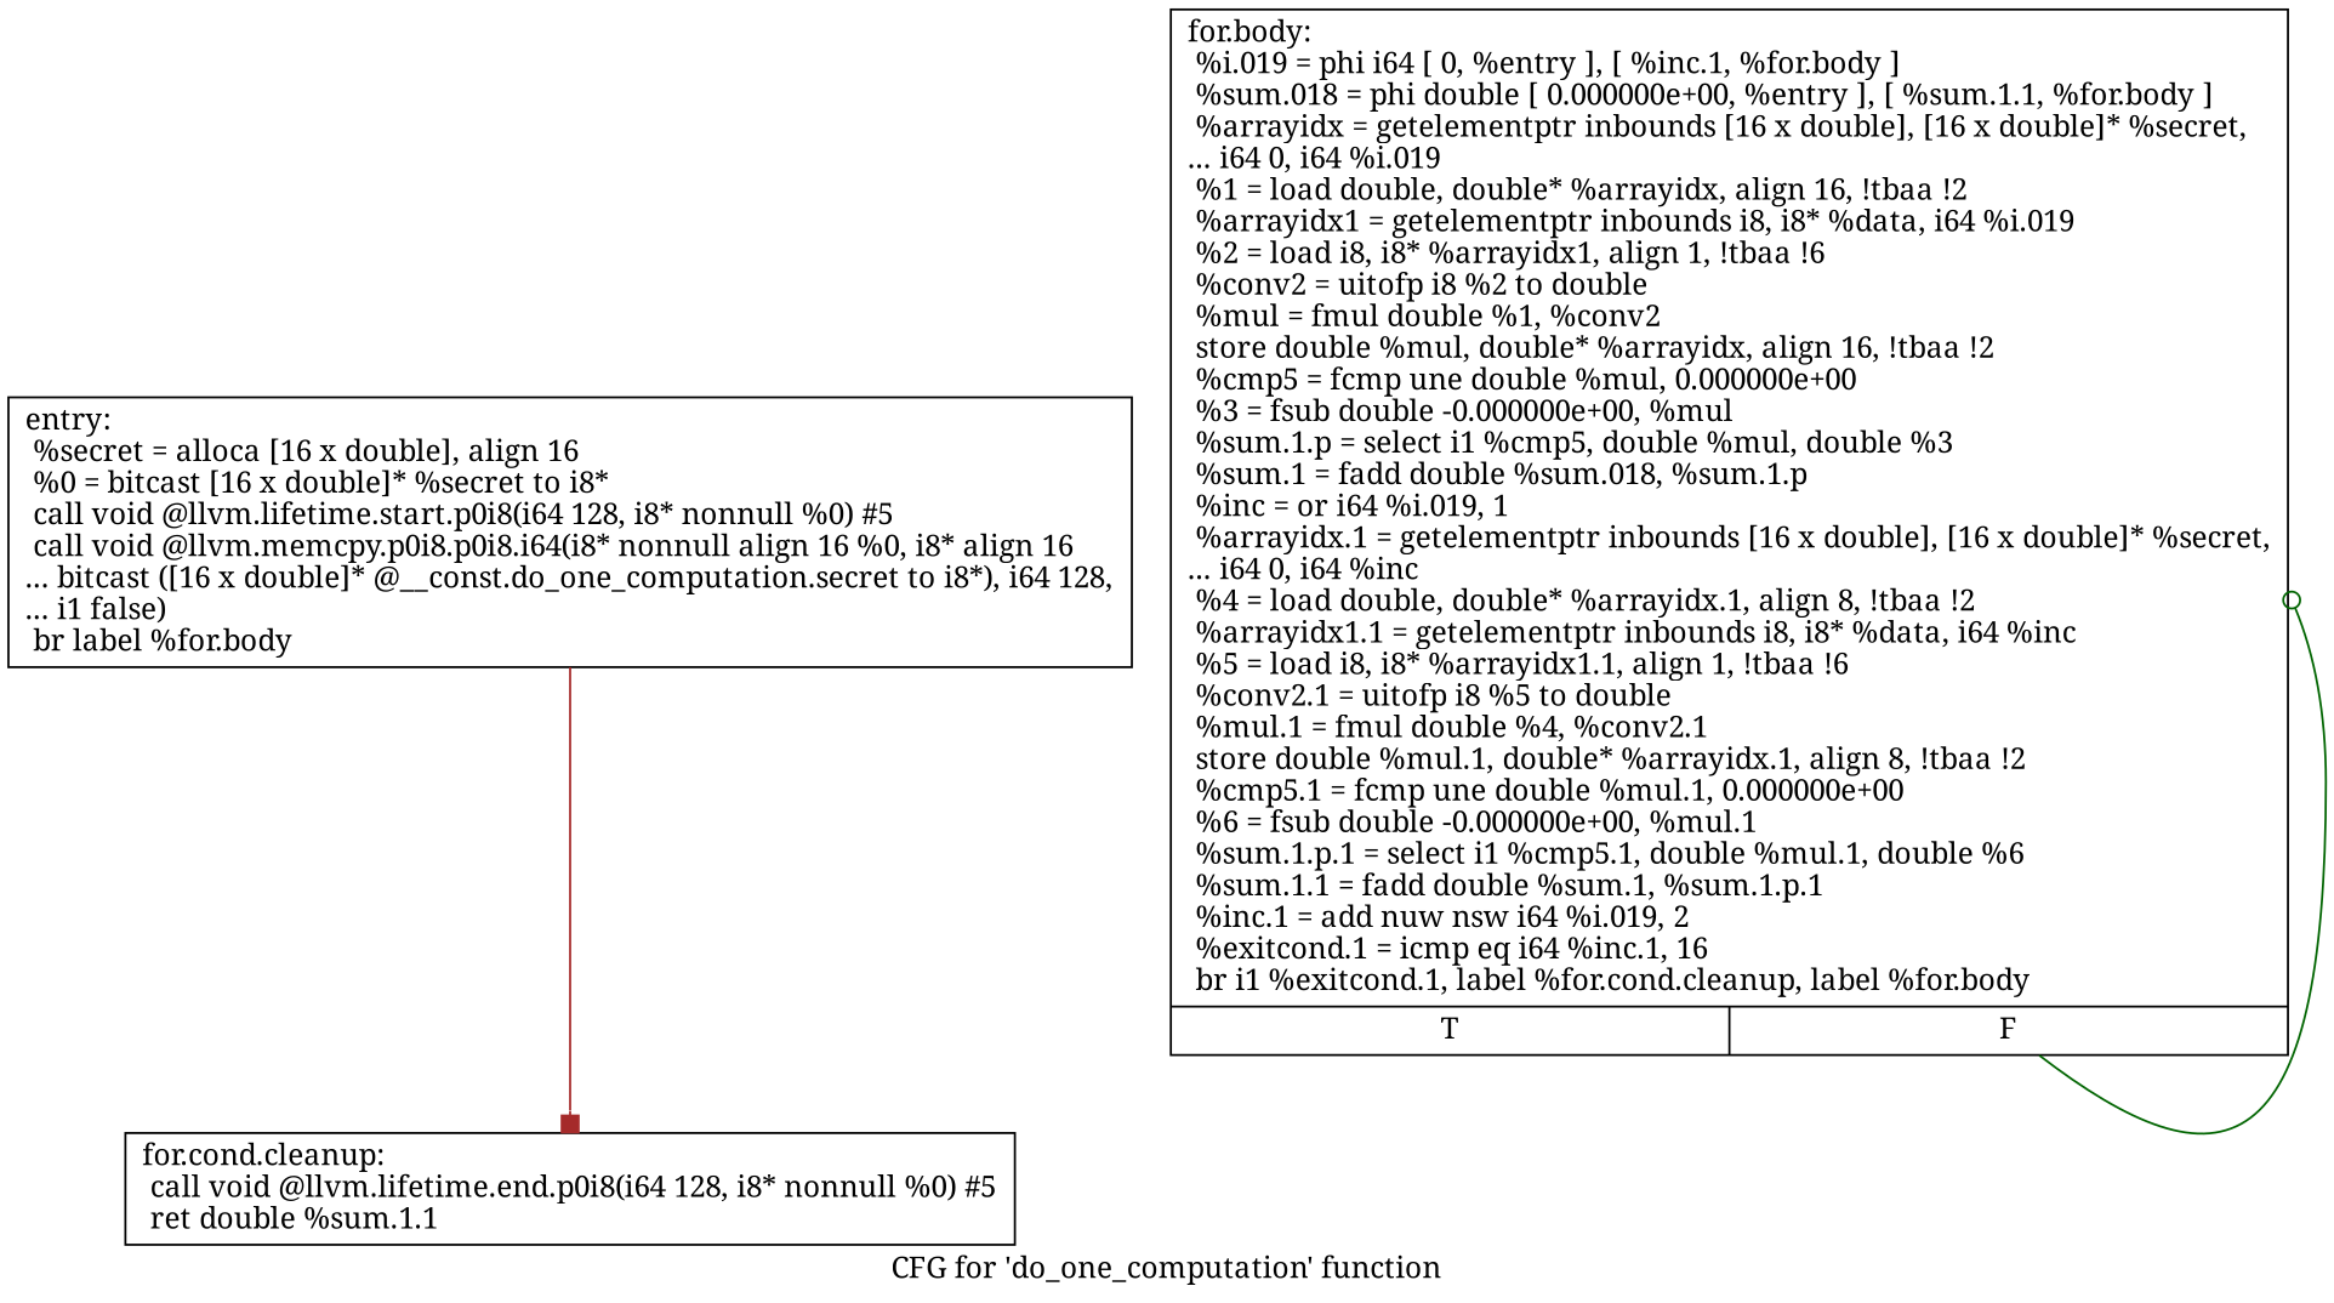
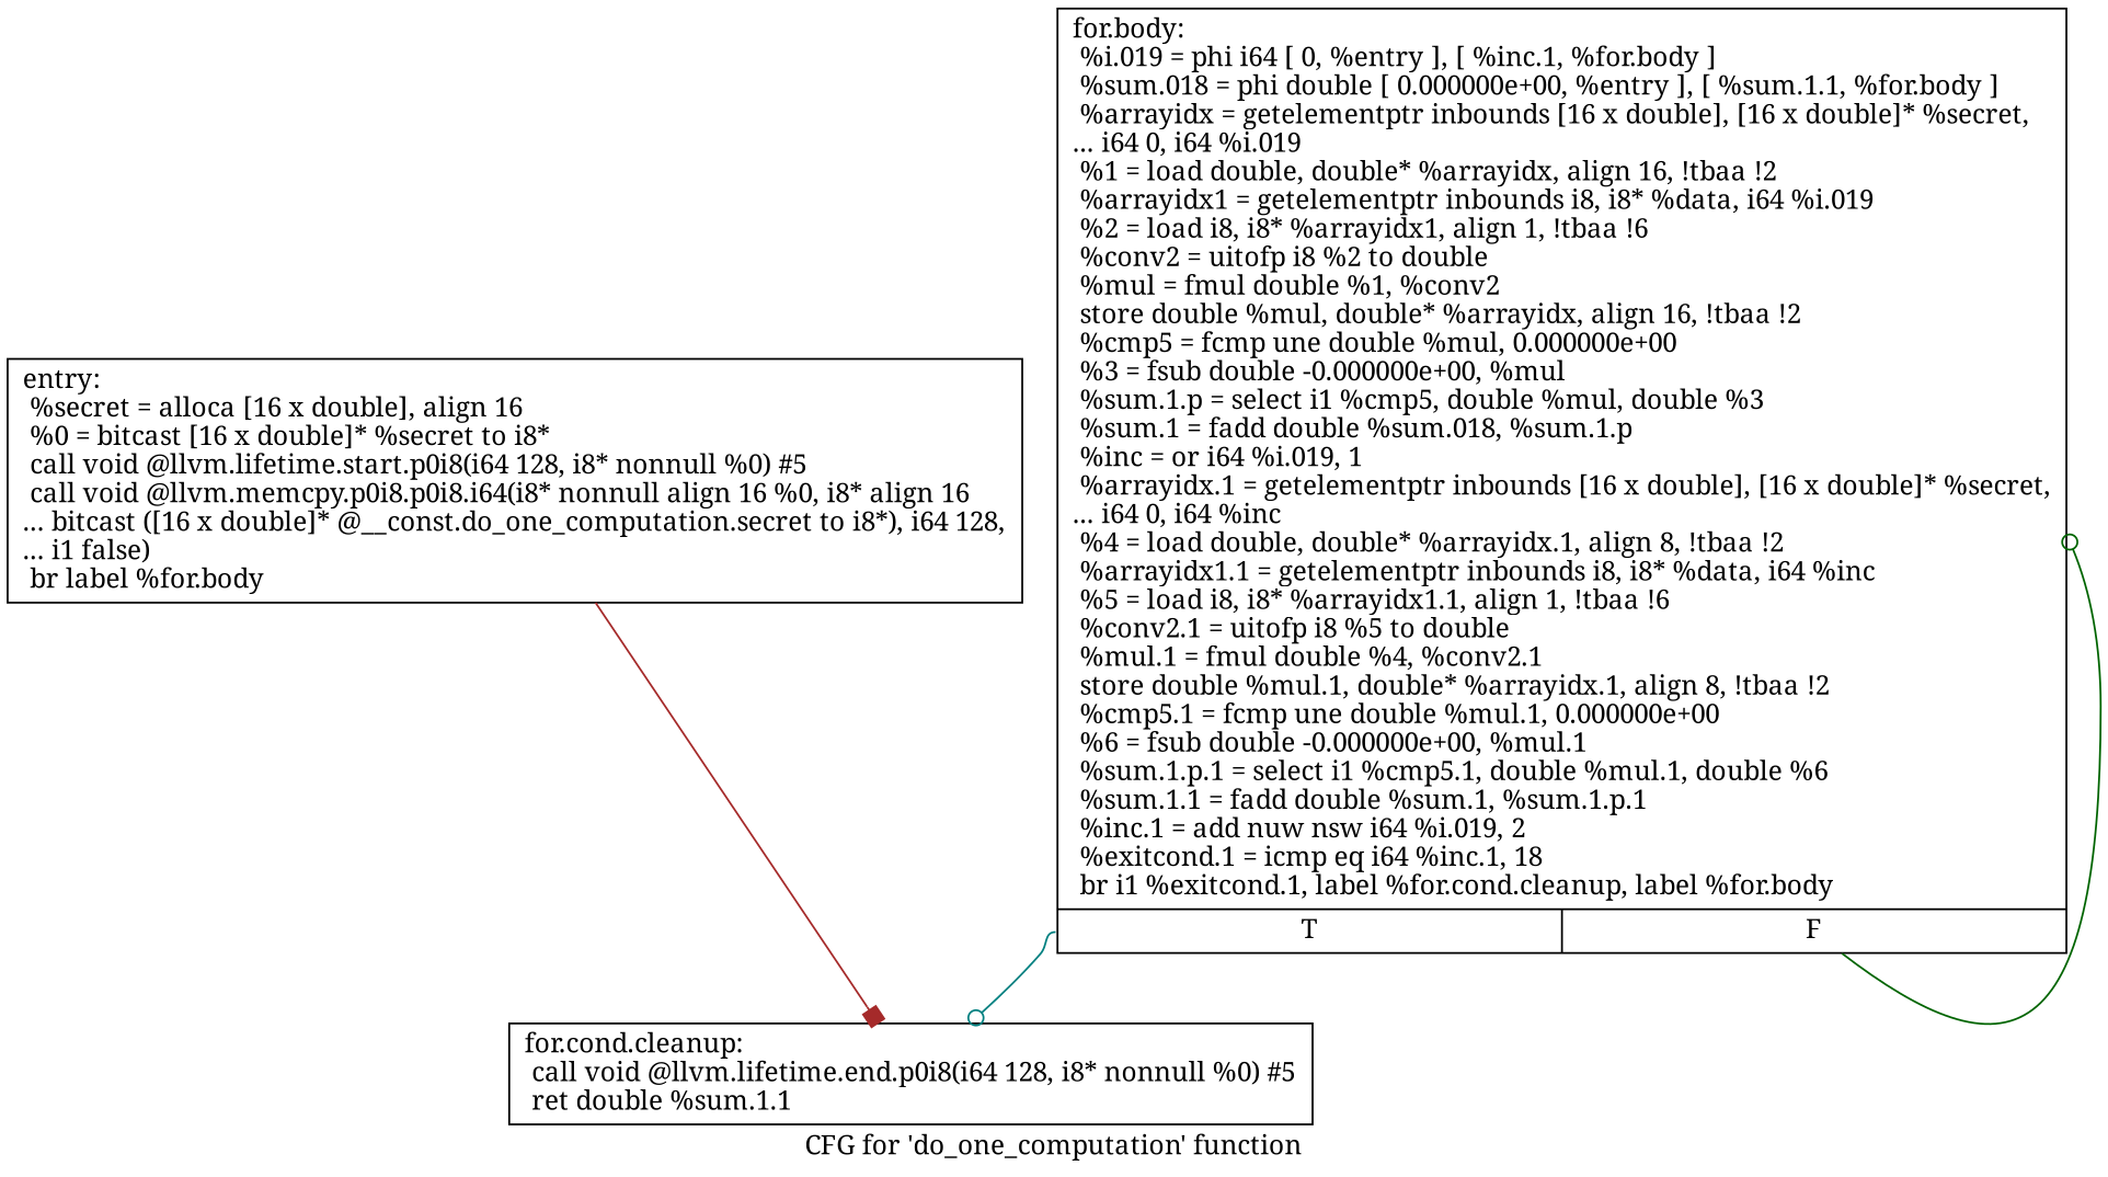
  digraph {
    fontname="Noto Serif"
    label="CFG for 'do_one_computation' function"
    node [fontname="Noto Serif" shape=record]
    edge [arrowhead=odot fontname="Noto Serif"]
    n1 [label="{entry:\l  %secret = alloca [16 x double], align 16\l  %0 = bitcast [16 x double]* %secret to i8*\l  call void @llvm.lifetime.start.p0i8(i64 128, i8* nonnull %0) #5\l  call void @llvm.memcpy.p0i8.p0i8.i64(i8* nonnull align 16 %0, i8* align 16\l... bitcast ([16 x double]* @__const.do_one_computation.secret to i8*), i64 128,\l... i1 false)\l  br label %for.body\l}"]
    n2 [label="{for.cond.cleanup:                                 \l  call void @llvm.lifetime.end.p0i8(i64 128, i8* nonnull %0) #5\l  ret double %sum.1.1\l}"]
-   n3 [label="{for.body:                                         \l  %i.019 = phi i64 [ 0, %entry ], [ %inc.1, %for.body ]\l  %sum.018 = phi double [ 0.000000e+00, %entry ], [ %sum.1.1, %for.body ]\l  %arrayidx = getelementptr inbounds [16 x double], [16 x double]* %secret,\l... i64 0, i64 %i.019\l  %1 = load double, double* %arrayidx, align 16, !tbaa !2\l  %arrayidx1 = getelementptr inbounds i8, i8* %data, i64 %i.019\l  %2 = load i8, i8* %arrayidx1, align 1, !tbaa !6\l  %conv2 = uitofp i8 %2 to double\l  %mul = fmul double %1, %conv2\l  store double %mul, double* %arrayidx, align 16, !tbaa !2\l  %cmp5 = fcmp une double %mul, 0.000000e+00\l  %3 = fsub double -0.000000e+00, %mul\l  %sum.1.p = select i1 %cmp5, double %mul, double %3\l  %sum.1 = fadd double %sum.018, %sum.1.p\l  %inc = or i64 %i.019, 1\l  %arrayidx.1 = getelementptr inbounds [16 x double], [16 x double]* %secret,\l... i64 0, i64 %inc\l  %4 = load double, double* %arrayidx.1, align 8, !tbaa !2\l  %arrayidx1.1 = getelementptr inbounds i8, i8* %data, i64 %inc\l  %5 = load i8, i8* %arrayidx1.1, align 1, !tbaa !6\l  %conv2.1 = uitofp i8 %5 to double\l  %mul.1 = fmul double %4, %conv2.1\l  store double %mul.1, double* %arrayidx.1, align 8, !tbaa !2\l  %cmp5.1 = fcmp une double %mul.1, 0.000000e+00\l  %6 = fsub double -0.000000e+00, %mul.1\l  %sum.1.p.1 = select i1 %cmp5.1, double %mul.1, double %6\l  %sum.1.1 = fadd double %sum.1, %sum.1.p.1\l  %inc.1 = add nuw nsw i64 %i.019, 2\l  %exitcond.1 = icmp eq i64 %inc.1, 16\l  br i1 %exitcond.1, label %for.cond.cleanup, label %for.body\l|{<s0>T|<s1>F}}"]
+   n3 [label="{for.body:                                         \l  %i.019 = phi i64 [ 0, %entry ], [ %inc.1, %for.body ]\l  %sum.018 = phi double [ 0.000000e+00, %entry ], [ %sum.1.1, %for.body ]\l  %arrayidx = getelementptr inbounds [16 x double], [16 x double]* %secret,\l... i64 0, i64 %i.019\l  %1 = load double, double* %arrayidx, align 16, !tbaa !2\l  %arrayidx1 = getelementptr inbounds i8, i8* %data, i64 %i.019\l  %2 = load i8, i8* %arrayidx1, align 1, !tbaa !6\l  %conv2 = uitofp i8 %2 to double\l  %mul = fmul double %1, %conv2\l  store double %mul, double* %arrayidx, align 16, !tbaa !2\l  %cmp5 = fcmp une double %mul, 0.000000e+00\l  %3 = fsub double -0.000000e+00, %mul\l  %sum.1.p = select i1 %cmp5, double %mul, double %3\l  %sum.1 = fadd double %sum.018, %sum.1.p\l  %inc = or i64 %i.019, 1\l  %arrayidx.1 = getelementptr inbounds [16 x double], [16 x double]* %secret,\l... i64 0, i64 %inc\l  %4 = load double, double* %arrayidx.1, align 8, !tbaa !2\l  %arrayidx1.1 = getelementptr inbounds i8, i8* %data, i64 %inc\l  %5 = load i8, i8* %arrayidx1.1, align 1, !tbaa !6\l  %conv2.1 = uitofp i8 %5 to double\l  %mul.1 = fmul double %4, %conv2.1\l  store double %mul.1, double* %arrayidx.1, align 8, !tbaa !2\l  %cmp5.1 = fcmp une double %mul.1, 0.000000e+00\l  %6 = fsub double -0.000000e+00, %mul.1\l  %sum.1.p.1 = select i1 %cmp5.1, double %mul.1, double %6\l  %sum.1.1 = fadd double %sum.1, %sum.1.p.1\l  %inc.1 = add nuw nsw i64 %i.019, 2\l  %exitcond.1 = icmp eq i64 %inc.1, 18\l  br i1 %exitcond.1, label %for.cond.cleanup, label %for.body\l|{<s0>T|<s1>F}}"]
    n1 -> n2 [arrowhead=box color=brown]
+   n3 -> n2 [color=teal tailport=s0]
    n3 -> n3 [color=darkgreen tailport=s1]
  }
